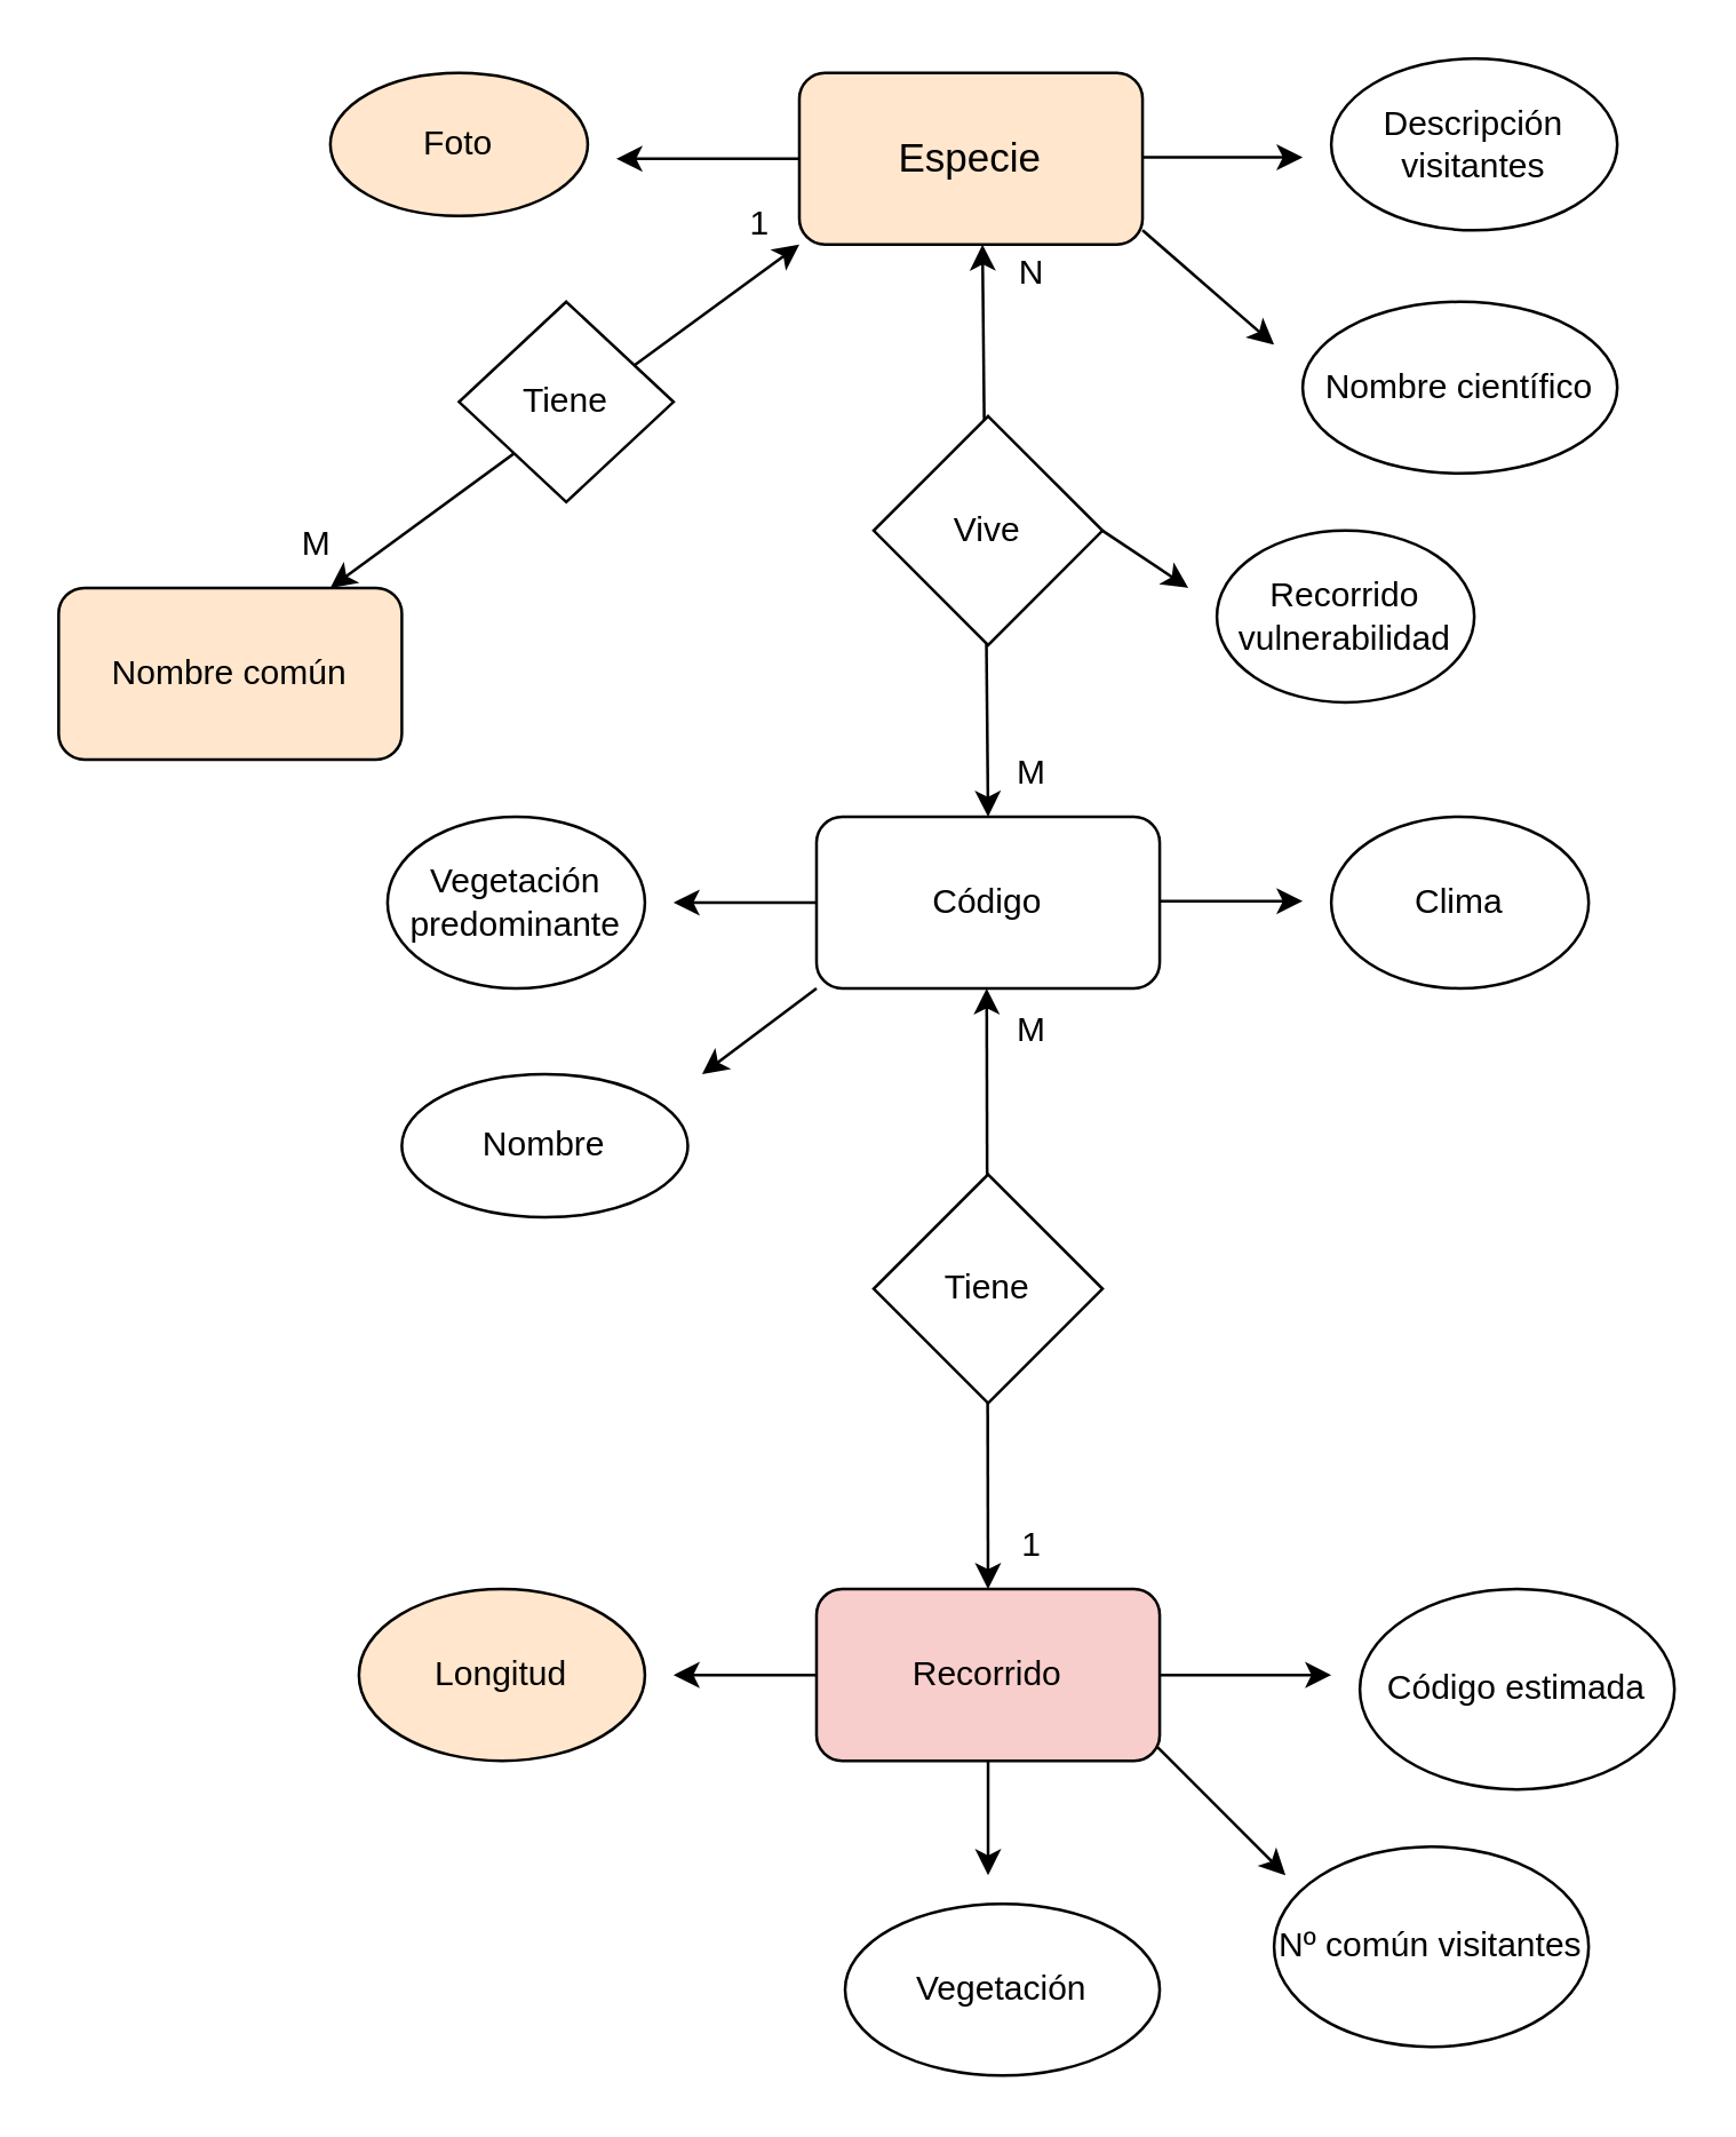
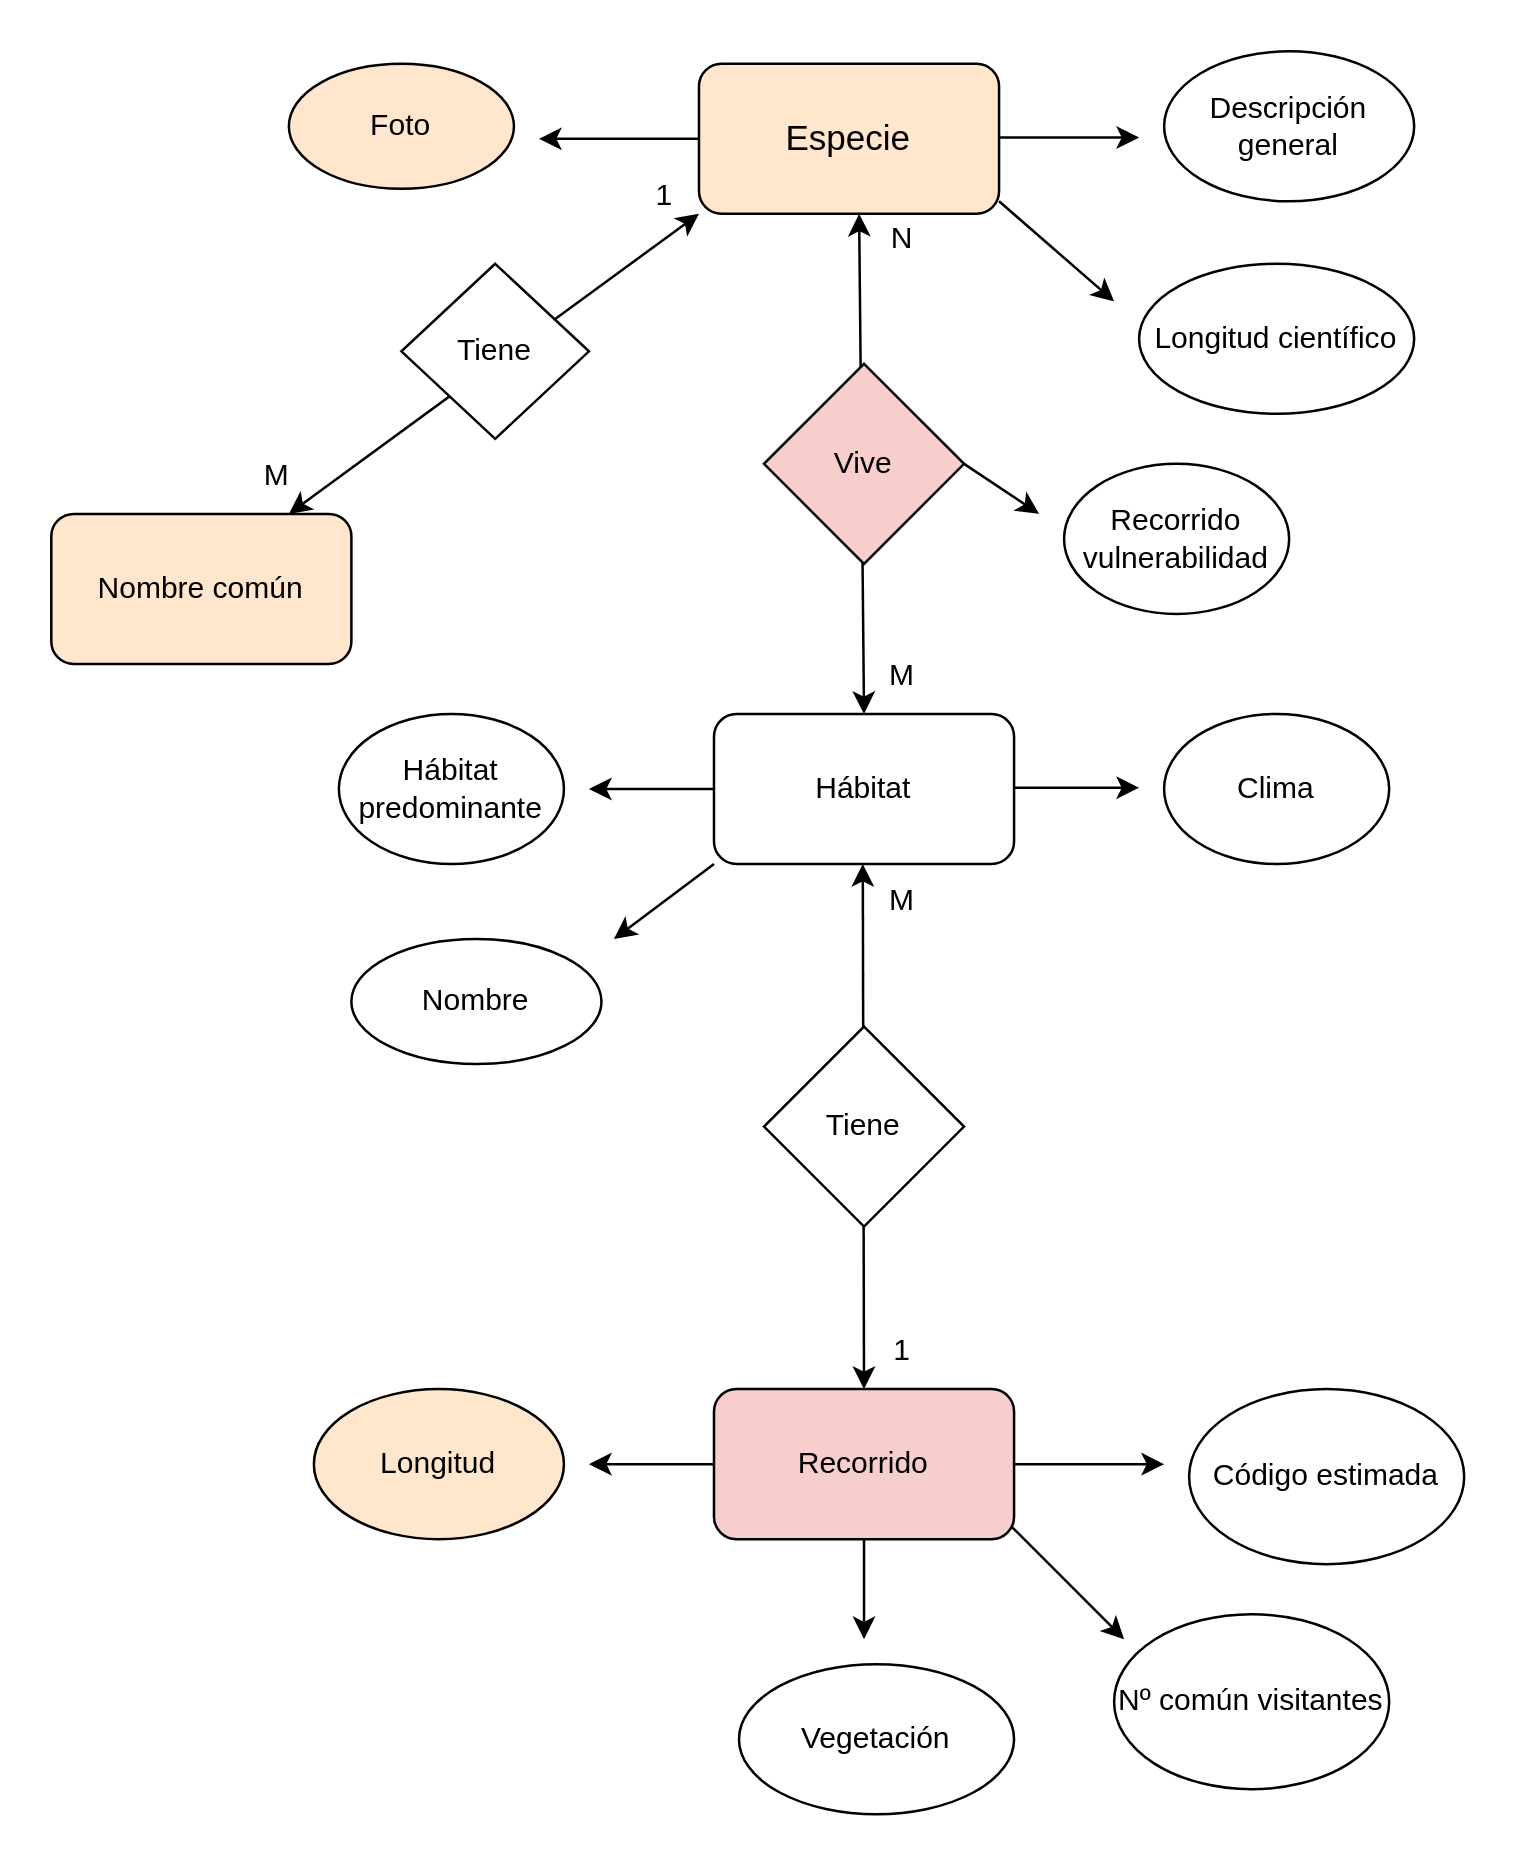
  <mxCell id="0" />
  <mxCell id="1" parent="0" />
  <mxCell id="2" style="edgeStyle=none;html=1;exitX=1;exitY=0.75;exitDx=0;exitDy=0;" edge="1" parent="1"><mxGeometry relative="1" as="geometry"><mxPoint x="455" y="54.5" as="targetPoint" /><mxPoint x="399" y="54.5" as="sourcePoint" /></mxGeometry></mxCell>
  <mxCell id="3" style="edgeStyle=none;html=1;exitX=0;exitY=0.5;exitDx=0;exitDy=0;" edge="1" parent="1" source="5"><mxGeometry relative="1" as="geometry"><mxPoint x="215" y="55" as="targetPoint" /></mxGeometry></mxCell>
  <mxCell id="4" style="edgeStyle=none;html=1;exitX=1;exitY=1;exitDx=0;exitDy=0;" edge="1" parent="1"><mxGeometry relative="1" as="geometry"><mxPoint x="445" y="120" as="targetPoint" /><mxPoint x="399" y="80" as="sourcePoint" /></mxGeometry></mxCell>
  <mxCell id="5" value="&lt;font style=&quot;font-size: 14px;&quot;&gt;Especie&lt;/font&gt;" style="rounded=1;whiteSpace=wrap;html=1;fillColor=#ffe6cc;" vertex="1" parent="1"><mxGeometry x="279" y="25" width="120" height="60" as="geometry" /></mxCell>
- <mxCell id="6" value="Nombre científico" style="ellipse;whiteSpace=wrap;html=1;" vertex="1" parent="1"><mxGeometry x="455" y="105" width="110" height="60" as="geometry" /></mxCell>
- <mxCell id="7" value="Descripción visitantes" style="ellipse;whiteSpace=wrap;html=1;" vertex="1" parent="1"><mxGeometry x="465" y="20" width="100" height="60" as="geometry" /></mxCell>
+ <mxCell id="6" value="Longitud científico" style="ellipse;whiteSpace=wrap;html=1;" vertex="1" parent="1"><mxGeometry x="455" y="105" width="110" height="60" as="geometry" /></mxCell>
+ <mxCell id="7" value="Descripción general" style="ellipse;whiteSpace=wrap;html=1;" vertex="1" parent="1"><mxGeometry x="465" y="20" width="100" height="60" as="geometry" /></mxCell>
  <mxCell id="8" value="Foto" style="ellipse;whiteSpace=wrap;html=1;fillColor=#ffe6cc;" vertex="1" parent="1"><mxGeometry x="115" y="25" width="90" height="50" as="geometry" /></mxCell>
  <mxCell id="9" style="edgeStyle=none;html=1;exitX=0;exitY=0.5;exitDx=0;exitDy=0;" edge="1" parent="1" source="11"><mxGeometry relative="1" as="geometry"><mxPoint x="235" y="315" as="targetPoint" /></mxGeometry></mxCell>
  <mxCell id="10" style="edgeStyle=none;html=1;exitX=0;exitY=1;exitDx=0;exitDy=0;" edge="1" parent="1" source="11"><mxGeometry relative="1" as="geometry"><mxPoint x="245" y="375" as="targetPoint" /></mxGeometry></mxCell>
- <mxCell id="11" value="Código" style="rounded=1;whiteSpace=wrap;html=1;" vertex="1" parent="1"><mxGeometry x="285" y="285" width="120" height="60" as="geometry" /></mxCell>
+ <mxCell id="11" value="Hábitat" style="rounded=1;whiteSpace=wrap;html=1;" vertex="1" parent="1"><mxGeometry x="285" y="285" width="120" height="60" as="geometry" /></mxCell>
  <mxCell id="12" value="Nombre" style="ellipse;whiteSpace=wrap;html=1;" vertex="1" parent="1"><mxGeometry x="140" y="375" width="100" height="50" as="geometry" /></mxCell>
  <mxCell id="13" value="Clima" style="ellipse;whiteSpace=wrap;html=1;" vertex="1" parent="1"><mxGeometry x="465" y="285" width="90" height="60" as="geometry" /></mxCell>
- <mxCell id="14" value="Vegetación predominante" style="ellipse;whiteSpace=wrap;html=1;" vertex="1" parent="1"><mxGeometry x="135" y="285" width="90" height="60" as="geometry" /></mxCell>
+ <mxCell id="14" value="Hábitat predominante" style="ellipse;whiteSpace=wrap;html=1;" vertex="1" parent="1"><mxGeometry x="135" y="285" width="90" height="60" as="geometry" /></mxCell>
  <mxCell id="15" value="Recorrido vulnerabilidad" style="ellipse;whiteSpace=wrap;html=1;" vertex="1" parent="1"><mxGeometry x="425" y="185" width="90" height="60" as="geometry" /></mxCell>
  <mxCell id="16" style="edgeStyle=none;html=1;exitX=1;exitY=0.5;exitDx=0;exitDy=0;" edge="1" parent="1"><mxGeometry relative="1" as="geometry"><mxPoint x="415" y="205" as="targetPoint" /><mxPoint x="385" y="185" as="sourcePoint" /></mxGeometry></mxCell>
  <mxCell id="17" value="" style="endArrow=classic;html=1;" edge="1" parent="1"><mxGeometry width="50" height="50" relative="1" as="geometry"><mxPoint x="405" y="314.5" as="sourcePoint" /><mxPoint x="455" y="314.5" as="targetPoint" /></mxGeometry></mxCell>
  <mxCell id="18" value="" style="endArrow=classic;startArrow=classic;html=1;" edge="1" parent="1"><mxGeometry width="50" height="50" relative="1" as="geometry"><mxPoint x="345" y="555" as="sourcePoint" /><mxPoint x="344.5" y="345" as="targetPoint" /></mxGeometry></mxCell>
  <mxCell id="19" style="edgeStyle=none;html=1;exitX=0.5;exitY=1;exitDx=0;exitDy=0;" edge="1" parent="1" source="23"><mxGeometry relative="1" as="geometry"><mxPoint x="345" y="655" as="targetPoint" /></mxGeometry></mxCell>
  <mxCell id="20" style="edgeStyle=none;html=1;exitX=1;exitY=0.5;exitDx=0;exitDy=0;" edge="1" parent="1" source="23"><mxGeometry relative="1" as="geometry"><mxPoint x="465" y="585" as="targetPoint" /></mxGeometry></mxCell>
  <mxCell id="21" style="edgeStyle=none;html=1;exitX=0;exitY=0.5;exitDx=0;exitDy=0;" edge="1" parent="1" source="23"><mxGeometry relative="1" as="geometry"><mxPoint x="235" y="585" as="targetPoint" /></mxGeometry></mxCell>
  <mxCell id="22" style="edgeStyle=none;html=1;exitX=1;exitY=1;exitDx=0;exitDy=0;" edge="1" parent="1"><mxGeometry relative="1" as="geometry"><mxPoint x="449" y="655" as="targetPoint" /><mxPoint x="399" y="605" as="sourcePoint" /></mxGeometry></mxCell>
  <mxCell id="23" value="Recorrido" style="rounded=1;whiteSpace=wrap;html=1;fillColor=#f8cecc;" vertex="1" parent="1"><mxGeometry x="285" y="555" width="120" height="60" as="geometry" /></mxCell>
  <mxCell id="24" value="Vegetación" style="ellipse;whiteSpace=wrap;html=1;" vertex="1" parent="1"><mxGeometry x="295" y="665" width="110" height="60" as="geometry" /></mxCell>
  <mxCell id="25" value="Código estimada" style="ellipse;whiteSpace=wrap;html=1;" vertex="1" parent="1"><mxGeometry x="475" y="555" width="110" height="70" as="geometry" /></mxCell>
  <mxCell id="26" value="Longitud" style="ellipse;whiteSpace=wrap;html=1;fillColor=#ffe6cc;" vertex="1" parent="1"><mxGeometry x="125" y="555" width="100" height="60" as="geometry" /></mxCell>
  <mxCell id="27" value="Nº común visitantes" style="ellipse;whiteSpace=wrap;html=1;" vertex="1" parent="1"><mxGeometry x="445" y="645" width="110" height="70" as="geometry" /></mxCell>
  <mxCell id="28" value="1" style="text;html=1;align=center;verticalAlign=middle;resizable=0;points=[];autosize=1;strokeColor=none;fillColor=none;" vertex="1" parent="1"><mxGeometry x="345" y="525" width="30" height="30" as="geometry" /></mxCell>
  <mxCell id="29" value="M" style="text;html=1;align=center;verticalAlign=middle;resizable=0;points=[];autosize=1;strokeColor=none;fillColor=none;" vertex="1" parent="1"><mxGeometry x="345" y="345" width="30" height="30" as="geometry" /></mxCell>
  <mxCell id="30" value="" style="endArrow=classic;startArrow=classic;html=1;entryX=0.192;entryY=1.067;entryDx=0;entryDy=0;entryPerimeter=0;exitX=0.5;exitY=0;exitDx=0;exitDy=0;" edge="1" parent="1" source="11"><mxGeometry width="50" height="50" relative="1" as="geometry"><mxPoint x="345" y="280.98" as="sourcePoint" /><mxPoint x="343.04" y="85" as="targetPoint" /></mxGeometry></mxCell>
- <mxCell id="31" value="Vive" style="rhombus;whiteSpace=wrap;html=1;" vertex="1" parent="1"><mxGeometry x="305" y="145" width="80" height="80" as="geometry" /></mxCell>
+ <mxCell id="31" value="Vive" style="rhombus;whiteSpace=wrap;html=1;fillColor=#f8cecc;" vertex="1" parent="1"><mxGeometry x="305" y="145" width="80" height="80" as="geometry" /></mxCell>
  <mxCell id="32" value="Tiene" style="rhombus;whiteSpace=wrap;html=1;" vertex="1" parent="1"><mxGeometry x="305" y="410" width="80" height="80" as="geometry" /></mxCell>
  <mxCell id="33" value="M" style="text;html=1;align=center;verticalAlign=middle;resizable=0;points=[];autosize=1;strokeColor=none;fillColor=none;" vertex="1" parent="1"><mxGeometry x="345" y="255" width="30" height="30" as="geometry" /></mxCell>
  <mxCell id="34" value="N" style="text;html=1;align=center;verticalAlign=middle;resizable=0;points=[];autosize=1;strokeColor=none;fillColor=none;" vertex="1" parent="1"><mxGeometry x="345" y="80" width="30" height="30" as="geometry" /></mxCell>
  <mxCell id="35" value="Nombre común" style="rounded=1;whiteSpace=wrap;html=1;fillColor=#ffe6cc;" vertex="1" parent="1"><mxGeometry x="20" y="205" width="120" height="60" as="geometry" /></mxCell>
  <mxCell id="36" value="" style="endArrow=classic;startArrow=classic;html=1;" edge="1" parent="1"><mxGeometry width="50" height="50" relative="1" as="geometry"><mxPoint x="115" y="205" as="sourcePoint" /><mxPoint x="279" y="85" as="targetPoint" /></mxGeometry></mxCell>
  <mxCell id="37" value="Tiene" style="rhombus;whiteSpace=wrap;html=1;" vertex="1" parent="1"><mxGeometry x="160" y="105" width="75" height="70" as="geometry" /></mxCell>
  <mxCell id="38" value="M" style="text;html=1;align=center;verticalAlign=middle;resizable=0;points=[];autosize=1;strokeColor=none;fillColor=none;" vertex="1" parent="1"><mxGeometry x="95" y="175" width="30" height="30" as="geometry" /></mxCell>
  <mxCell id="39" value="1" style="text;html=1;align=center;verticalAlign=middle;resizable=0;points=[];autosize=1;strokeColor=none;fillColor=none;" vertex="1" parent="1"><mxGeometry x="250" y="63" width="30" height="30" as="geometry" /></mxCell>
